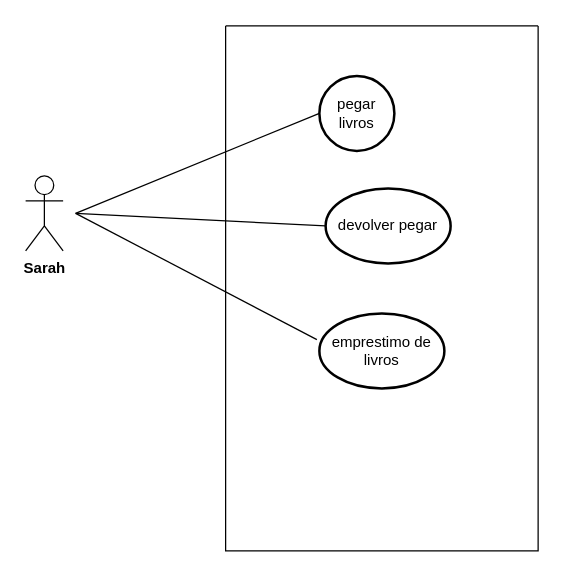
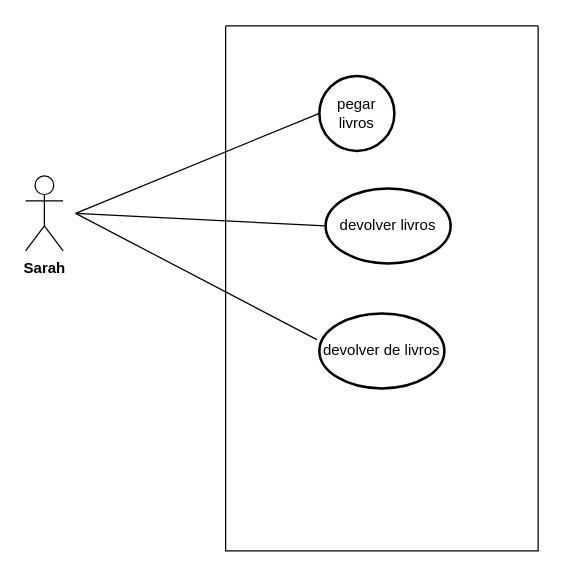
  <mxCell id="0" />
  <mxCell id="1" parent="0" />
  <mxCell id="2" value="Sarah" style="shape=umlActor;verticalLabelPosition=bottom;verticalAlign=top;html=1;fontStyle=1" vertex="1" parent="1"><mxGeometry x="20" y="140" width="30" height="60" as="geometry" /></mxCell>
  <mxCell id="3" value="" style="swimlane;startSize=0;" vertex="1" parent="1"><mxGeometry x="180" y="20" width="250" height="420" as="geometry"><mxRectangle x="200" y="80" width="50" height="40" as="alternateBounds" /></mxGeometry></mxCell>
  <mxCell id="4" value="" style="endArrow=none;html=1;rounded=0;entryX=-0.02;entryY=0.35;entryDx=0;entryDy=0;entryPerimeter=0;" edge="1" parent="3" target="8"><mxGeometry width="50" height="50" relative="1" as="geometry"><mxPoint x="-120" y="150" as="sourcePoint" /><mxPoint x="70" y="290" as="targetPoint" /></mxGeometry></mxCell>
  <mxCell id="5" value="" style="endArrow=none;html=1;rounded=0;entryX=0;entryY=0.5;entryDx=0;entryDy=0;entryPerimeter=0;" edge="1" parent="3" target="6"><mxGeometry width="50" height="50" relative="1" as="geometry"><mxPoint x="-120" y="150" as="sourcePoint" /><mxPoint x="60" y="155" as="targetPoint" /></mxGeometry></mxCell>
- <mxCell id="6" value="devolver pegar" style="strokeWidth=2;html=1;shape=mxgraph.flowchart.start_1;whiteSpace=wrap;align=center;" vertex="1" parent="3"><mxGeometry x="80" y="130" width="100" height="60" as="geometry" /></mxCell>
+ <mxCell id="6" value="devolver livros" style="strokeWidth=2;html=1;shape=mxgraph.flowchart.start_1;whiteSpace=wrap;align=center;" vertex="1" parent="3"><mxGeometry x="80" y="130" width="100" height="60" as="geometry" /></mxCell>
  <mxCell id="7" value="pegar livros" style="strokeWidth=2;html=1;shape=mxgraph.flowchart.start_1;whiteSpace=wrap;align=center;" vertex="1" parent="3"><mxGeometry x="75" y="40" width="60" height="60" as="geometry" /></mxCell>
- <mxCell id="8" value="emprestimo de livros" style="strokeWidth=2;html=1;shape=mxgraph.flowchart.start_1;whiteSpace=wrap;align=center;" vertex="1" parent="3"><mxGeometry x="75" y="230" width="100" height="60" as="geometry" /></mxCell>
+ <mxCell id="8" value="devolver de livros" style="strokeWidth=2;html=1;shape=mxgraph.flowchart.start_1;whiteSpace=wrap;align=center;" vertex="1" parent="3"><mxGeometry x="75" y="230" width="100" height="60" as="geometry" /></mxCell>
  <mxCell id="9" value="" style="endArrow=none;html=1;rounded=0;entryX=0;entryY=0.5;entryDx=0;entryDy=0;entryPerimeter=0;" edge="1" parent="1" target="7"><mxGeometry width="50" height="50" relative="1" as="geometry"><mxPoint x="60" y="170" as="sourcePoint" /><mxPoint x="70" y="10" as="targetPoint" /></mxGeometry></mxCell>
